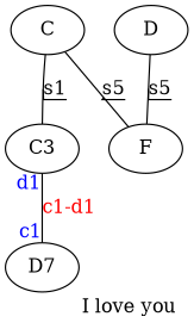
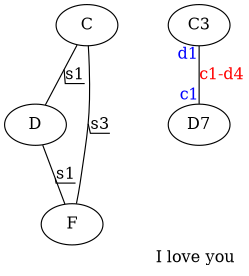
  graph {
    label="I love you"
    labeljust=r
    labelloc=b
    edge [decorate=true]
    C
    D
    F
    n4 [label=C3]
    n5 [label=D7]
-   C -- n4 [label=s1]
-   C -- F [label=s5]
-   D -- F [label=s5]
-   n4 -- n5 [decorate=false fontcolor=red headlabel=c1 label="c1-d1" labelfontcolor=blue taillabel=d1]
+   C -- D [label=s1]
+   C -- F [label=s3]
+   D -- F [label=s1]
+   n4 -- n5 [decorate=false fontcolor=red headlabel=c1 label="c1-d4" labelfontcolor=blue taillabel=d1]
  }
